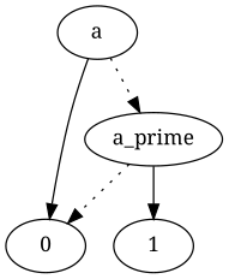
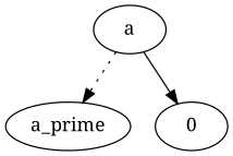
  digraph {
    fontname="Noto Serif"
    node [fontname="Noto Serif"]
    edge [fontname="Noto Serif" style=dotted]
    n1 [label=a_prime]
    n2 [label=0]
-   n3 [label=1]
    n4 [label=a]
-   n1 -> n2
-   n1 -> n3 [style=""]
    n4 -> n1
    n4 -> n2 [style=solid]
  }
